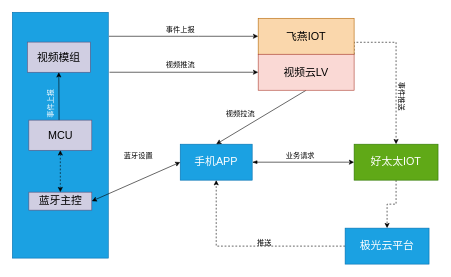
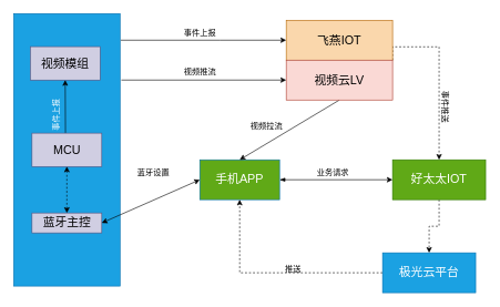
  <mxCell id="0" />
  <mxCell id="1" parent="0" />
  <mxCell id="2" style="rounded=0;orthogonalLoop=1;jettySize=auto;html=1;entryX=0;entryY=0.5;entryDx=0;entryDy=0;fontSize=18;fontColor=#000000;" parent="1" target="26" edge="1"><mxGeometry relative="1" as="geometry"><mxPoint x="181" y="60" as="sourcePoint" /><Array as="points"><mxPoint x="330" y="60" /></Array></mxGeometry></mxCell>
  <mxCell id="3" value="事件上报" style="text;html=1;align=center;verticalAlign=middle;resizable=0;points=[];autosize=1;strokeColor=none;fillColor=none;fontSize=12;fontColor=#000000;" parent="1" vertex="1"><mxGeometry x="270" y="40" width="60" height="20" as="geometry" /></mxCell>
  <mxCell id="4" style="edgeStyle=orthogonalEdgeStyle;rounded=0;orthogonalLoop=1;jettySize=auto;html=1;exitX=1;exitY=0.5;exitDx=0;exitDy=0;entryX=0;entryY=0.5;entryDx=0;entryDy=0;fontSize=12;fontColor=#000000;startArrow=blockThin;startFill=1;" parent="1" source="5" target="7" edge="1"><mxGeometry relative="1" as="geometry" /></mxCell>
- <mxCell id="5" value="&lt;font style=&quot;font-size: 18px&quot;&gt;手机APP&lt;/font&gt;" style="rounded=0;whiteSpace=wrap;html=1;fontSize=12;fontColor=#ffffff;fillColor=#1ba1e2;strokeColor=#006EAF;" parent="1" vertex="1"><mxGeometry x="300" y="240" width="120" height="60" as="geometry" /></mxCell>
+ <mxCell id="5" value="&lt;font style=&quot;font-size: 18px&quot;&gt;手机APP&lt;/font&gt;" style="rounded=0;whiteSpace=wrap;html=1;fontSize=12;fontColor=#ffffff;fillColor=#60a917;strokeColor=#006EAF;" parent="1" vertex="1"><mxGeometry x="300" y="240" width="120" height="60" as="geometry" /></mxCell>
  <mxCell id="6" style="edgeStyle=orthogonalEdgeStyle;rounded=0;orthogonalLoop=1;jettySize=auto;html=1;exitX=0.5;exitY=1;exitDx=0;exitDy=0;entryX=0.5;entryY=0;entryDx=0;entryDy=0;fontSize=12;fontColor=#000000;dashed=1;" parent="1" source="7" target="9" edge="1"><mxGeometry relative="1" as="geometry" /></mxCell>
  <mxCell id="7" value="&lt;font style=&quot;font-size: 18px&quot;&gt;好太太IOT&lt;/font&gt;" style="rounded=0;whiteSpace=wrap;html=1;fontSize=12;fontColor=#ffffff;fillColor=#60a917;strokeColor=#2D7600;" parent="1" vertex="1"><mxGeometry x="590" y="240" width="140" height="60" as="geometry" /></mxCell>
  <mxCell id="8" style="edgeStyle=orthogonalEdgeStyle;rounded=0;orthogonalLoop=1;jettySize=auto;html=1;exitX=0;exitY=0.5;exitDx=0;exitDy=0;entryX=0.5;entryY=1;entryDx=0;entryDy=0;fontSize=12;fontColor=#000000;dashed=1;" parent="1" source="9" target="5" edge="1"><mxGeometry relative="1" as="geometry" /></mxCell>
  <mxCell id="9" value="&lt;font style=&quot;font-size: 18px&quot;&gt;极光云平台&lt;/font&gt;" style="rounded=0;whiteSpace=wrap;html=1;fontSize=12;fontColor=#ffffff;fillColor=#1ba1e2;strokeColor=#006EAF;" parent="1" vertex="1"><mxGeometry x="575" y="380" width="140" height="60" as="geometry" /></mxCell>
  <mxCell id="10" style="edgeStyle=orthogonalEdgeStyle;rounded=0;orthogonalLoop=1;jettySize=auto;html=1;exitX=1;exitY=0;exitDx=0;exitDy=0;entryX=0.5;entryY=0;entryDx=0;entryDy=0;fontSize=12;fontColor=#000000;dashed=1;" parent="1" source="27" target="7" edge="1"><mxGeometry relative="1" as="geometry" /></mxCell>
  <mxCell id="11" value="事件推送" style="text;html=1;align=center;verticalAlign=middle;resizable=0;points=[];autosize=1;strokeColor=none;fillColor=none;fontSize=12;fontColor=#000000;rotation=90;" parent="1" vertex="1"><mxGeometry x="640" y="150" width="60" height="20" as="geometry" /></mxCell>
  <mxCell id="12" value="推送" style="text;html=1;align=center;verticalAlign=middle;resizable=0;points=[];autosize=1;strokeColor=none;fillColor=none;fontSize=12;fontColor=#000000;" parent="1" vertex="1"><mxGeometry x="420" y="395" width="40" height="20" as="geometry" /></mxCell>
  <mxCell id="13" value="业务请求" style="text;html=1;align=center;verticalAlign=middle;resizable=0;points=[];autosize=1;strokeColor=none;fillColor=none;fontSize=12;fontColor=#000000;" parent="1" vertex="1"><mxGeometry x="470" y="250" width="60" height="20" as="geometry" /></mxCell>
  <mxCell id="14" style="rounded=0;orthogonalLoop=1;jettySize=auto;html=1;exitX=0.5;exitY=1;exitDx=0;exitDy=0;entryX=0.5;entryY=0;entryDx=0;entryDy=0;fontSize=12;fontColor=#000000;startArrow=none;startFill=0;" parent="1" source="27" target="5" edge="1"><mxGeometry relative="1" as="geometry" /></mxCell>
  <mxCell id="15" value="视频拉流" style="text;html=1;align=center;verticalAlign=middle;resizable=0;points=[];autosize=1;strokeColor=none;fillColor=none;fontSize=12;fontColor=#000000;rotation=0;" parent="1" vertex="1"><mxGeometry x="370" y="180" width="60" height="20" as="geometry" /></mxCell>
  <mxCell id="16" value="蓝牙设置" style="text;html=1;align=center;verticalAlign=middle;resizable=0;points=[];autosize=1;strokeColor=none;fillColor=none;fontSize=12;fontColor=#000000;" parent="1" vertex="1"><mxGeometry x="200" y="250" width="60" height="20" as="geometry" /></mxCell>
  <mxCell id="17" value="" style="group" vertex="1" connectable="0" parent="1"><mxGeometry x="20" y="20" width="160" height="410" as="geometry" /></mxCell>
  <mxCell id="18" value="" style="rounded=0;whiteSpace=wrap;html=1;fillColor=#1ba1e2;strokeColor=#006EAF;fontColor=#ffffff;" parent="17" vertex="1"><mxGeometry width="160" height="410" as="geometry" /></mxCell>
  <mxCell id="19" value="&lt;font style=&quot;font-size: 18px&quot;&gt;视频模组&lt;/font&gt;" style="rounded=0;whiteSpace=wrap;html=1;fillColor=#d0cee2;strokeColor=#56517e;" parent="17" vertex="1"><mxGeometry x="25" y="49.7" width="105" height="50.3" as="geometry" /></mxCell>
  <mxCell id="20" style="edgeStyle=orthogonalEdgeStyle;rounded=0;orthogonalLoop=1;jettySize=auto;html=1;entryX=0.5;entryY=1;entryDx=0;entryDy=0;" parent="17" target="19" edge="1"><mxGeometry as="geometry"><mxPoint x="78" y="198" as="sourcePoint" /><Array as="points"><mxPoint x="78" y="198" /><mxPoint x="78" y="150" /></Array></mxGeometry></mxCell>
  <mxCell id="21" value="&lt;font style=&quot;font-size: 18px&quot;&gt;蓝牙主控&lt;/font&gt;" style="rounded=0;whiteSpace=wrap;html=1;fillColor=#d0cee2;strokeColor=#56517e;" parent="17" vertex="1"><mxGeometry x="27.5" y="300" width="105" height="30" as="geometry" /></mxCell>
  <mxCell id="22" value="事件上报" style="text;html=1;strokeColor=none;fillColor=none;align=center;verticalAlign=middle;whiteSpace=wrap;rounded=0;rotation=270;fontColor=#FFFFFF;" parent="17" vertex="1"><mxGeometry x="40" y="140.004" width="50" height="24.848" as="geometry" /></mxCell>
  <mxCell id="23" value="&lt;font style=&quot;font-size: 18px&quot;&gt;MCU&lt;/font&gt;" style="rounded=0;whiteSpace=wrap;html=1;fillColor=#d0cee2;strokeColor=#56517e;" vertex="1" parent="17"><mxGeometry x="27.5" y="179.85" width="105" height="50.3" as="geometry" /></mxCell>
  <mxCell id="24" value="" style="endArrow=classic;startArrow=classic;html=1;dashed=1;fontSize=18;fontColor=#000000;entryX=0.5;entryY=1;entryDx=0;entryDy=0;exitX=0.5;exitY=0;exitDx=0;exitDy=0;" edge="1" parent="17" source="21" target="23"><mxGeometry width="50" height="50" relative="1" as="geometry"><mxPoint x="60" y="310" as="sourcePoint" /><mxPoint x="110" y="260" as="targetPoint" /></mxGeometry></mxCell>
  <mxCell id="25" value="" style="endArrow=classic;startArrow=classic;html=1;fontSize=18;fontColor=#000000;exitX=1;exitY=0.5;exitDx=0;exitDy=0;entryX=0;entryY=0.5;entryDx=0;entryDy=0;" edge="1" parent="1" source="21" target="5"><mxGeometry width="50" height="50" relative="1" as="geometry"><mxPoint x="180" y="370" as="sourcePoint" /><mxPoint x="230" y="320" as="targetPoint" /></mxGeometry></mxCell>
  <mxCell id="26" value="&lt;font style=&quot;font-size: 18px;&quot;&gt;飞燕IOT&lt;/font&gt;" style="rounded=0;whiteSpace=wrap;html=1;fillColor=#fad7ac;strokeColor=#b46504;fontSize=18;fontColor=#000000;" parent="1" vertex="1"><mxGeometry x="430" y="30" width="160" height="60" as="geometry" /></mxCell>
  <mxCell id="27" value="视频云LV" style="rounded=0;whiteSpace=wrap;html=1;fillColor=#fad9d5;strokeColor=#ae4132;fontSize=18;fontColor=#000000;" parent="1" vertex="1"><mxGeometry x="430" y="90" width="160" height="60" as="geometry" /></mxCell>
  <mxCell id="28" value="" style="endArrow=classic;html=1;fontSize=18;fontColor=#000000;entryX=0;entryY=0.5;entryDx=0;entryDy=0;" edge="1" parent="1" target="27"><mxGeometry width="50" height="50" relative="1" as="geometry"><mxPoint x="182" y="120" as="sourcePoint" /><mxPoint x="260" y="110" as="targetPoint" /></mxGeometry></mxCell>
  <mxCell id="29" value="&lt;span style=&quot;font-size: 12px&quot;&gt;视频推流&lt;/span&gt;" style="text;html=1;align=center;verticalAlign=middle;resizable=0;points=[];autosize=1;strokeColor=none;fillColor=none;fontSize=18;fontColor=#000000;" vertex="1" parent="1"><mxGeometry x="270" y="90" width="60" height="30" as="geometry" /></mxCell>
